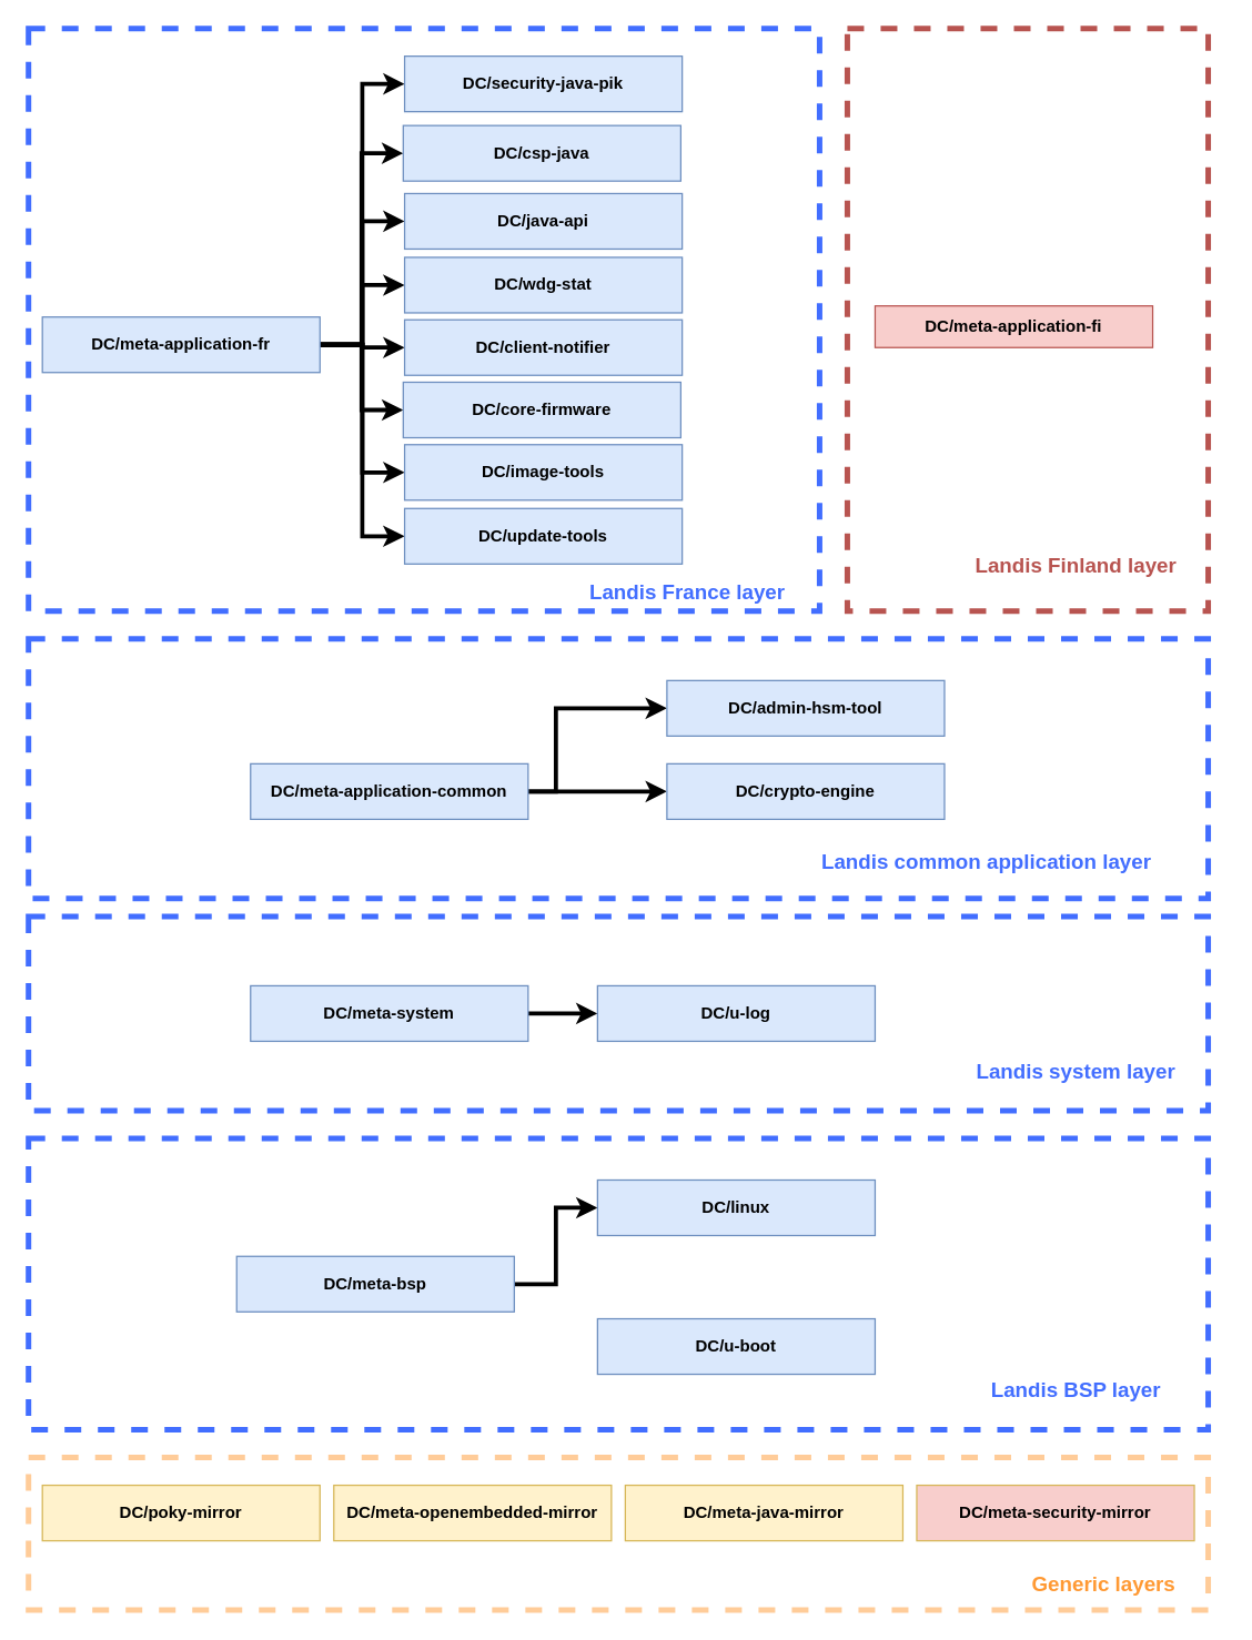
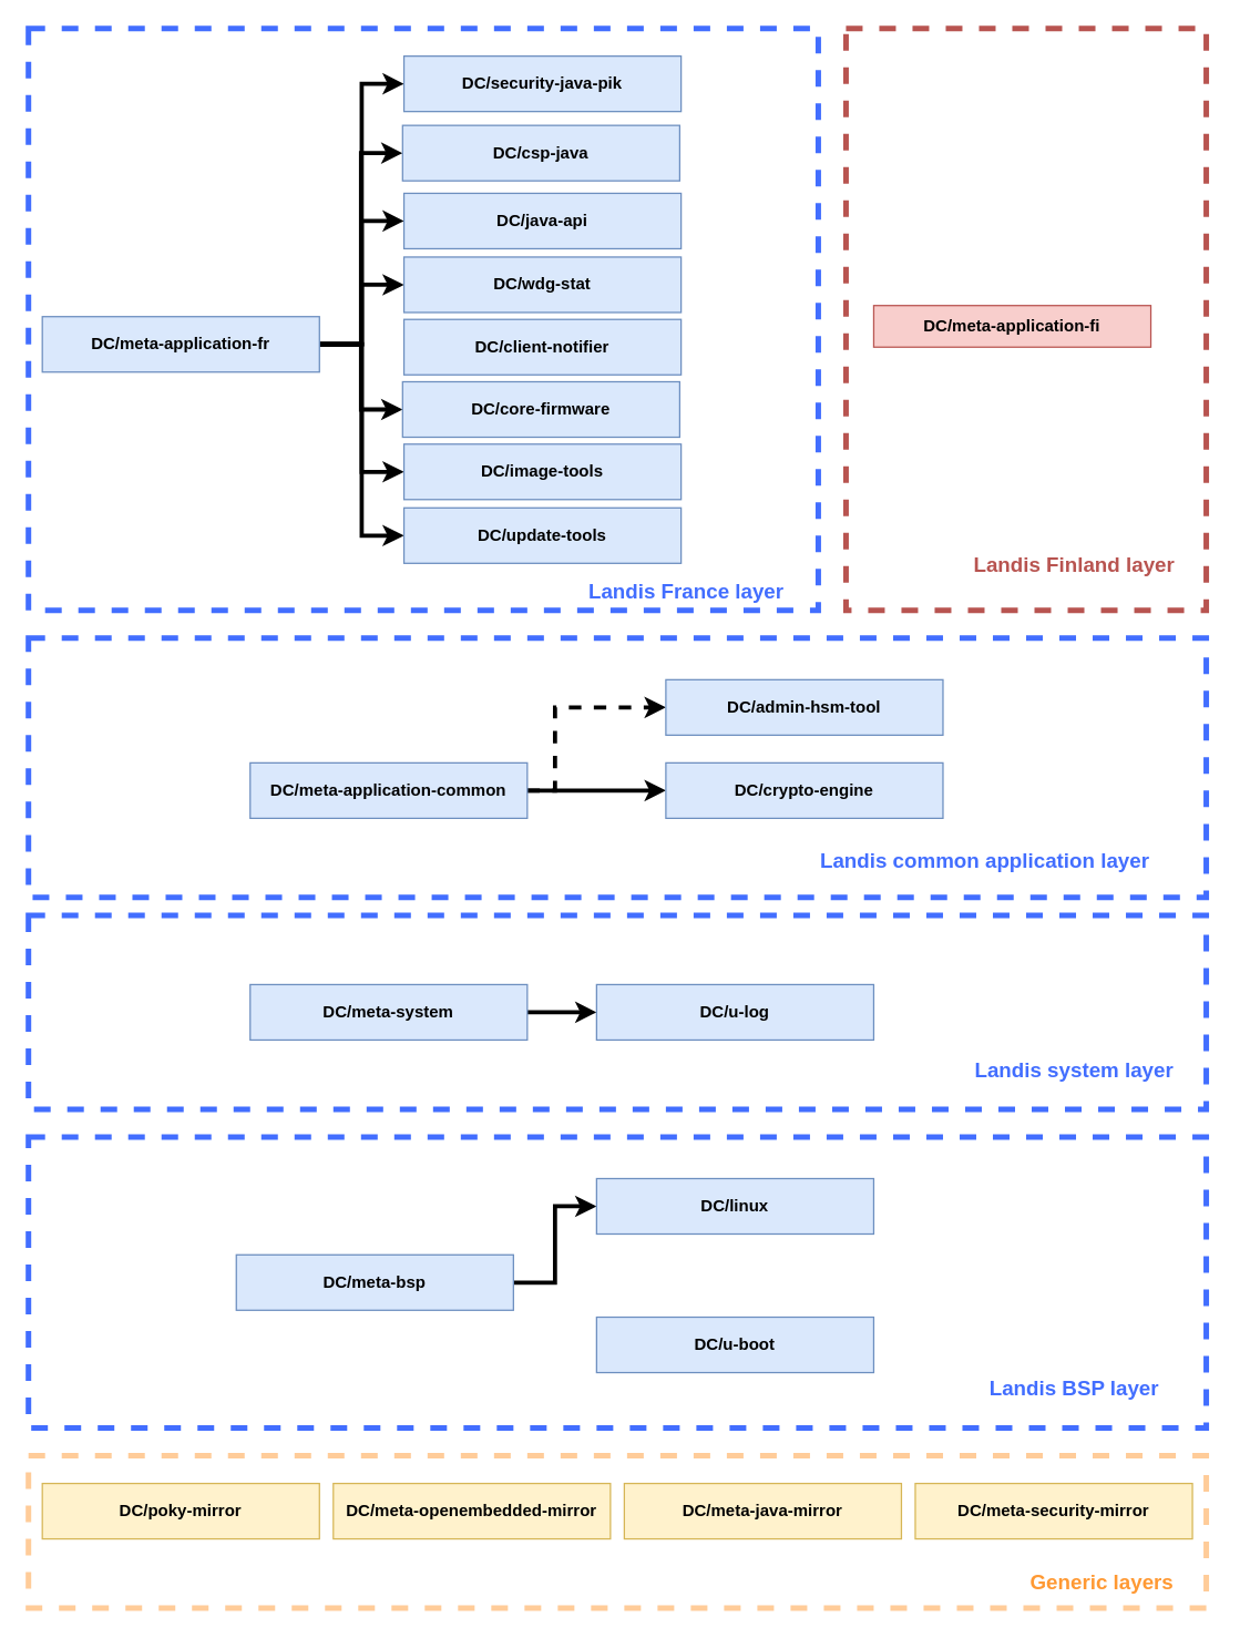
  <mxCell id="0" />
  <mxCell id="1" parent="0" />
  <mxCell id="2" value="&lt;b&gt;DC/poky-mirror&lt;/b&gt;" style="rounded=0;whiteSpace=wrap;html=1;fillColor=#fff2cc;strokeColor=#d6b656;" parent="1" vertex="1"><mxGeometry x="30" y="1070" width="200" height="40" as="geometry" /></mxCell>
  <mxCell id="3" value="&lt;b&gt;DC/meta-openembedded-mirror&lt;/b&gt;" style="rounded=0;whiteSpace=wrap;html=1;fillColor=#fff2cc;strokeColor=#d6b656;" parent="1" vertex="1"><mxGeometry x="240" y="1070" width="200" height="40" as="geometry" /></mxCell>
  <mxCell id="4" value="&lt;b&gt;DC/meta-java-mirror&lt;/b&gt;" style="rounded=0;whiteSpace=wrap;html=1;fillColor=#fff2cc;strokeColor=#d6b656;" parent="1" vertex="1"><mxGeometry x="450" y="1070" width="200" height="40" as="geometry" /></mxCell>
- <mxCell id="5" value="&lt;b&gt;DC/meta-security-mirror&lt;/b&gt;" style="rounded=0;whiteSpace=wrap;html=1;fillColor=#f8cecc;strokeColor=#d6b656;" parent="1" vertex="1"><mxGeometry x="660" y="1070" width="200" height="40" as="geometry" /></mxCell>
+ <mxCell id="5" value="&lt;b&gt;DC/meta-security-mirror&lt;/b&gt;" style="rounded=0;whiteSpace=wrap;html=1;fillColor=#fff2cc;strokeColor=#d6b656;" parent="1" vertex="1"><mxGeometry x="660" y="1070" width="200" height="40" as="geometry" /></mxCell>
  <mxCell id="6" value="" style="rounded=0;whiteSpace=wrap;html=1;fillColor=none;dashed=1;strokeWidth=4;strokeColor=#FFCC99;" parent="1" vertex="1"><mxGeometry x="20" y="1050" width="850" height="110" as="geometry" /></mxCell>
  <mxCell id="7" value="&lt;font style=&quot;font-size: 15px;&quot;&gt;&lt;b&gt;Generic layers&lt;br&gt;&lt;/b&gt;&lt;/font&gt;" style="text;html=1;strokeColor=none;fillColor=none;align=center;verticalAlign=middle;whiteSpace=wrap;rounded=0;dashed=1;strokeWidth=4;fontColor=#FF9933;" parent="1" vertex="1"><mxGeometry x="710" y="1140" width="170" as="geometry" /></mxCell>
  <mxCell id="8" value="" style="rounded=0;whiteSpace=wrap;html=1;fillColor=none;dashed=1;strokeWidth=4;strokeColor=#426EFF;" parent="1" vertex="1"><mxGeometry x="20" y="660" width="850" height="140" as="geometry" /></mxCell>
  <mxCell id="9" style="edgeStyle=orthogonalEdgeStyle;rounded=0;orthogonalLoop=1;jettySize=auto;html=1;exitX=1;exitY=0.5;exitDx=0;exitDy=0;entryX=0;entryY=0.5;entryDx=0;entryDy=0;fontSize=15;strokeWidth=3;" parent="1" source="10" target="11" edge="1"><mxGeometry relative="1" as="geometry" /></mxCell>
  <mxCell id="10" value="&lt;b&gt;DC/meta-bsp&lt;/b&gt;" style="rounded=0;whiteSpace=wrap;html=1;fillColor=#dae8fc;strokeColor=#6c8ebf;" parent="1" vertex="1"><mxGeometry x="170" y="905" width="200" height="40" as="geometry" /></mxCell>
  <mxCell id="11" value="&lt;b&gt;DC/linux&lt;/b&gt;" style="rounded=0;whiteSpace=wrap;html=1;fillColor=#dae8fc;strokeColor=#6c8ebf;" parent="1" vertex="1"><mxGeometry x="430" y="850" width="200" height="40" as="geometry" /></mxCell>
  <mxCell id="12" value="&lt;b&gt;DC/u-boot&lt;/b&gt;" style="rounded=0;whiteSpace=wrap;html=1;fillColor=#dae8fc;strokeColor=#6c8ebf;" parent="1" vertex="1"><mxGeometry x="430" y="950" width="200" height="40" as="geometry" /></mxCell>
  <mxCell id="13" value="&lt;b style=&quot;font-size: 15px;&quot;&gt;&lt;font style=&quot;font-size: 15px;&quot; color=&quot;#426EFF&quot;&gt;Landis BSP layer&lt;br style=&quot;font-size: 15px;&quot;&gt;&lt;/font&gt;&lt;/b&gt;" style="text;html=1;strokeColor=none;fillColor=none;align=center;verticalAlign=middle;whiteSpace=wrap;rounded=0;dashed=1;strokeWidth=4;fontColor=#FF9933;fontSize=15;" parent="1" vertex="1"><mxGeometry x="690" y="1000" width="170" as="geometry" /></mxCell>
  <mxCell id="14" style="edgeStyle=orthogonalEdgeStyle;rounded=0;orthogonalLoop=1;jettySize=auto;html=1;strokeWidth=3;fontSize=15;fontColor=#426EFF;" parent="1" source="15" target="16" edge="1"><mxGeometry relative="1" as="geometry" /></mxCell>
  <mxCell id="15" value="&lt;b&gt;DC/meta-system&lt;/b&gt;" style="rounded=0;whiteSpace=wrap;html=1;fillColor=#dae8fc;strokeColor=#6c8ebf;" parent="1" vertex="1"><mxGeometry x="180" y="710" width="200" height="40" as="geometry" /></mxCell>
  <mxCell id="16" value="&lt;b&gt;DC/u-log&lt;/b&gt;" style="rounded=0;whiteSpace=wrap;html=1;fillColor=#dae8fc;strokeColor=#6c8ebf;" parent="1" vertex="1"><mxGeometry x="430" y="710" width="200" height="40" as="geometry" /></mxCell>
  <mxCell id="17" value="" style="rounded=0;whiteSpace=wrap;html=1;fillColor=none;dashed=1;strokeWidth=4;strokeColor=#426EFF;" parent="1" vertex="1"><mxGeometry x="20" y="820" width="850" height="210" as="geometry" /></mxCell>
  <mxCell id="18" value="&lt;b style=&quot;font-size: 15px;&quot;&gt;&lt;font style=&quot;font-size: 15px;&quot; color=&quot;#426EFF&quot;&gt;Landis system layer&lt;br style=&quot;font-size: 15px;&quot;&gt;&lt;/font&gt;&lt;/b&gt;" style="text;html=1;strokeColor=none;fillColor=none;align=center;verticalAlign=middle;whiteSpace=wrap;rounded=0;dashed=1;strokeWidth=4;fontColor=#FF9933;fontSize=15;" parent="1" vertex="1"><mxGeometry x="690" y="770" width="170" as="geometry" /></mxCell>
  <mxCell id="19" value="" style="rounded=0;whiteSpace=wrap;html=1;fillColor=none;dashed=1;strokeWidth=4;strokeColor=#426EFF;" parent="1" vertex="1"><mxGeometry x="20" y="460" width="850" height="187" as="geometry" /></mxCell>
- <mxCell id="20" style="edgeStyle=orthogonalEdgeStyle;rounded=0;orthogonalLoop=1;jettySize=auto;html=1;exitX=1;exitY=0.5;exitDx=0;exitDy=0;strokeWidth=3;fontSize=15;fontColor=#426EFF;entryX=0;entryY=0.5;entryDx=0;entryDy=0;" parent="1" source="22" target="23" edge="1"><mxGeometry relative="1" as="geometry"><Array as="points"><mxPoint x="400" y="510" /></Array></mxGeometry></mxCell>
+ <mxCell id="20" style="edgeStyle=orthogonalEdgeStyle;rounded=0;orthogonalLoop=1;jettySize=auto;html=1;exitX=1;exitY=0.5;exitDx=0;exitDy=0;strokeWidth=3;fontSize=15;fontColor=#426EFF;entryX=0;entryY=0.5;entryDx=0;entryDy=0;dashed=1;" parent="1" source="22" target="23" edge="1"><mxGeometry relative="1" as="geometry"><Array as="points"><mxPoint x="400" y="510" /></Array></mxGeometry></mxCell>
  <mxCell id="21" style="edgeStyle=orthogonalEdgeStyle;rounded=0;orthogonalLoop=1;jettySize=auto;html=1;exitX=1;exitY=0.5;exitDx=0;exitDy=0;strokeWidth=3;fontSize=15;fontColor=#426EFF;" parent="1" source="22" target="24" edge="1"><mxGeometry relative="1" as="geometry" /></mxCell>
  <mxCell id="22" value="&lt;b&gt;DC/meta-application-common&lt;/b&gt;" style="rounded=0;whiteSpace=wrap;html=1;fillColor=#dae8fc;strokeColor=#6c8ebf;" parent="1" vertex="1"><mxGeometry x="180" y="550" width="200" height="40" as="geometry" /></mxCell>
  <mxCell id="23" value="&lt;b&gt;DC/admin-hsm-tool&lt;/b&gt;" style="rounded=0;whiteSpace=wrap;html=1;fillColor=#dae8fc;strokeColor=#6c8ebf;" parent="1" vertex="1"><mxGeometry x="480" y="490" width="200" height="40" as="geometry" /></mxCell>
  <mxCell id="24" value="&lt;b&gt;DC/crypto-engine&lt;/b&gt;" style="rounded=0;whiteSpace=wrap;html=1;fillColor=#dae8fc;strokeColor=#6c8ebf;" parent="1" vertex="1"><mxGeometry x="480" y="550" width="200" height="40" as="geometry" /></mxCell>
  <mxCell id="25" value="&lt;b style=&quot;font-size: 15px;&quot;&gt;&lt;font style=&quot;font-size: 15px;&quot; color=&quot;#426EFF&quot;&gt;Landis common application layer&lt;br style=&quot;font-size: 15px;&quot;&gt;&lt;/font&gt;&lt;/b&gt;" style="text;html=1;strokeColor=none;fillColor=none;align=center;verticalAlign=middle;rounded=0;dashed=1;strokeWidth=4;fontColor=#FF9933;fontSize=15;" parent="1" vertex="1"><mxGeometry x="680" y="600" width="60" height="40" as="geometry" /></mxCell>
  <mxCell id="26" value="" style="rounded=0;whiteSpace=wrap;html=1;fillColor=none;dashed=1;strokeWidth=4;strokeColor=#426EFF;" parent="1" vertex="1"><mxGeometry x="20" y="20" width="570" height="420" as="geometry" /></mxCell>
  <mxCell id="27" style="edgeStyle=orthogonalEdgeStyle;rounded=0;orthogonalLoop=1;jettySize=auto;html=1;exitX=1;exitY=0.5;exitDx=0;exitDy=0;entryX=0;entryY=0.5;entryDx=0;entryDy=0;strokeWidth=3;fontSize=15;fontColor=#426EFF;" parent="1" source="35" target="36" edge="1"><mxGeometry relative="1" as="geometry" /></mxCell>
  <mxCell id="28" style="edgeStyle=orthogonalEdgeStyle;rounded=0;orthogonalLoop=1;jettySize=auto;html=1;exitX=1;exitY=0.5;exitDx=0;exitDy=0;entryX=0;entryY=0.5;entryDx=0;entryDy=0;strokeWidth=3;fontSize=15;fontColor=#426EFF;" parent="1" source="35" target="37" edge="1"><mxGeometry relative="1" as="geometry" /></mxCell>
  <mxCell id="29" style="edgeStyle=orthogonalEdgeStyle;rounded=0;orthogonalLoop=1;jettySize=auto;html=1;exitX=1;exitY=0.5;exitDx=0;exitDy=0;entryX=0;entryY=0.5;entryDx=0;entryDy=0;strokeWidth=3;fontSize=15;fontColor=#426EFF;" parent="1" source="35" target="38" edge="1"><mxGeometry relative="1" as="geometry" /></mxCell>
- <mxCell id="30" style="edgeStyle=orthogonalEdgeStyle;rounded=0;orthogonalLoop=1;jettySize=auto;html=1;exitX=1;exitY=0.5;exitDx=0;exitDy=0;strokeWidth=3;fontSize=15;fontColor=#426EFF;" parent="1" source="35" target="39" edge="1"><mxGeometry relative="1" as="geometry" /></mxCell>
  <mxCell id="31" style="edgeStyle=orthogonalEdgeStyle;rounded=0;orthogonalLoop=1;jettySize=auto;html=1;exitX=1;exitY=0.5;exitDx=0;exitDy=0;entryX=0;entryY=0.5;entryDx=0;entryDy=0;strokeWidth=3;fontSize=15;fontColor=#426EFF;" parent="1" source="35" target="40" edge="1"><mxGeometry relative="1" as="geometry" /></mxCell>
  <mxCell id="32" style="edgeStyle=orthogonalEdgeStyle;rounded=0;orthogonalLoop=1;jettySize=auto;html=1;exitX=1;exitY=0.5;exitDx=0;exitDy=0;entryX=0;entryY=0.5;entryDx=0;entryDy=0;strokeWidth=3;fontSize=15;fontColor=#426EFF;" parent="1" source="35" target="41" edge="1"><mxGeometry relative="1" as="geometry" /></mxCell>
  <mxCell id="33" style="edgeStyle=orthogonalEdgeStyle;rounded=0;orthogonalLoop=1;jettySize=auto;html=1;exitX=1;exitY=0.5;exitDx=0;exitDy=0;entryX=0;entryY=0.5;entryDx=0;entryDy=0;strokeWidth=3;fontSize=15;fontColor=#426EFF;" parent="1" source="35" target="42" edge="1"><mxGeometry relative="1" as="geometry" /></mxCell>
  <mxCell id="34" style="edgeStyle=orthogonalEdgeStyle;rounded=0;orthogonalLoop=1;jettySize=auto;html=1;exitX=1;exitY=0.5;exitDx=0;exitDy=0;entryX=0;entryY=0.5;entryDx=0;entryDy=0;strokeWidth=3;" edge="1" parent="1" source="35" target="47"><mxGeometry relative="1" as="geometry" /></mxCell>
  <mxCell id="35" value="&lt;b&gt;DC/meta-application-fr&lt;/b&gt;" style="rounded=0;whiteSpace=wrap;html=1;fillColor=#dae8fc;strokeColor=#6c8ebf;" parent="1" vertex="1"><mxGeometry x="30" y="228" width="200" height="40" as="geometry" /></mxCell>
  <mxCell id="36" value="&lt;b&gt;DC/security-java-pik&lt;/b&gt;" style="rounded=0;whiteSpace=wrap;html=1;fillColor=#dae8fc;strokeColor=#6c8ebf;" parent="1" vertex="1"><mxGeometry x="291" y="40" width="200" height="40" as="geometry" /></mxCell>
  <mxCell id="37" value="&lt;b&gt;DC/java-api&lt;/b&gt;" style="rounded=0;whiteSpace=wrap;html=1;fillColor=#dae8fc;strokeColor=#6c8ebf;" parent="1" vertex="1"><mxGeometry x="291" y="139" width="200" height="40" as="geometry" /></mxCell>
  <mxCell id="38" value="&lt;b&gt;DC/wdg-stat&lt;/b&gt;" style="rounded=0;whiteSpace=wrap;html=1;fillColor=#dae8fc;strokeColor=#6c8ebf;" parent="1" vertex="1"><mxGeometry x="291" y="185" width="200" height="40" as="geometry" /></mxCell>
  <mxCell id="39" value="&lt;b&gt;DC/client-notifier&lt;/b&gt;" style="rounded=0;whiteSpace=wrap;html=1;fillColor=#dae8fc;strokeColor=#6c8ebf;" parent="1" vertex="1"><mxGeometry x="291" y="230" width="200" height="40" as="geometry" /></mxCell>
  <mxCell id="40" value="&lt;b&gt;DC/core-firmware&lt;/b&gt;" style="rounded=0;whiteSpace=wrap;html=1;fillColor=#dae8fc;strokeColor=#6c8ebf;" parent="1" vertex="1"><mxGeometry x="290" y="275" width="200" height="40" as="geometry" /></mxCell>
  <mxCell id="41" value="&lt;b&gt;DC/image-tools&lt;/b&gt;" style="rounded=0;whiteSpace=wrap;html=1;fillColor=#dae8fc;strokeColor=#6c8ebf;" parent="1" vertex="1"><mxGeometry x="291" y="320" width="200" height="40" as="geometry" /></mxCell>
  <mxCell id="42" value="&lt;b&gt;DC/update-tools&lt;/b&gt;" style="rounded=0;whiteSpace=wrap;html=1;fillColor=#dae8fc;strokeColor=#6c8ebf;" parent="1" vertex="1"><mxGeometry x="291" y="366" width="200" height="40" as="geometry" /></mxCell>
  <mxCell id="43" value="&lt;b style=&quot;font-size: 15px;&quot;&gt;&lt;font style=&quot;font-size: 15px;&quot; color=&quot;#426EFF&quot;&gt;Landis France layer&lt;br style=&quot;font-size: 15px;&quot;&gt;&lt;/font&gt;&lt;/b&gt;" style="text;html=1;strokeColor=none;fillColor=none;align=center;verticalAlign=middle;whiteSpace=wrap;rounded=0;dashed=1;strokeWidth=4;fontColor=#FF9933;fontSize=15;" parent="1" vertex="1"><mxGeometry x="410" y="425" width="170" as="geometry" /></mxCell>
  <mxCell id="44" value="&lt;b&gt;DC/meta-application-fi&lt;/b&gt;" style="rounded=0;whiteSpace=wrap;html=1;fillColor=#f8cecc;strokeColor=#b85450;" parent="1" vertex="1"><mxGeometry x="630" y="220" width="200" height="30" as="geometry" /></mxCell>
  <mxCell id="45" value="&lt;b style=&quot;font-size: 15px;&quot;&gt;&lt;font style=&quot;font-size: 15px;&quot;&gt;Landis Finland layer&lt;br&gt;&lt;/font&gt;&lt;/b&gt;" style="text;html=1;strokeColor=none;fillColor=none;align=center;verticalAlign=middle;whiteSpace=wrap;rounded=0;dashed=1;strokeWidth=4;fontColor=#B85450;fontSize=15;" parent="1" vertex="1"><mxGeometry x="690" y="406" width="170" as="geometry" /></mxCell>
  <mxCell id="46" value="" style="rounded=0;whiteSpace=wrap;html=1;fillColor=none;dashed=1;strokeWidth=4;strokeColor=#B85450;" parent="1" vertex="1"><mxGeometry x="610" y="20" width="260" height="420" as="geometry" /></mxCell>
  <mxCell id="47" value="&lt;b&gt;DC/csp-java&lt;/b&gt;" style="rounded=0;whiteSpace=wrap;html=1;fillColor=#dae8fc;strokeColor=#6c8ebf;" vertex="1" parent="1"><mxGeometry x="290" y="90" width="200" height="40" as="geometry" /></mxCell>
